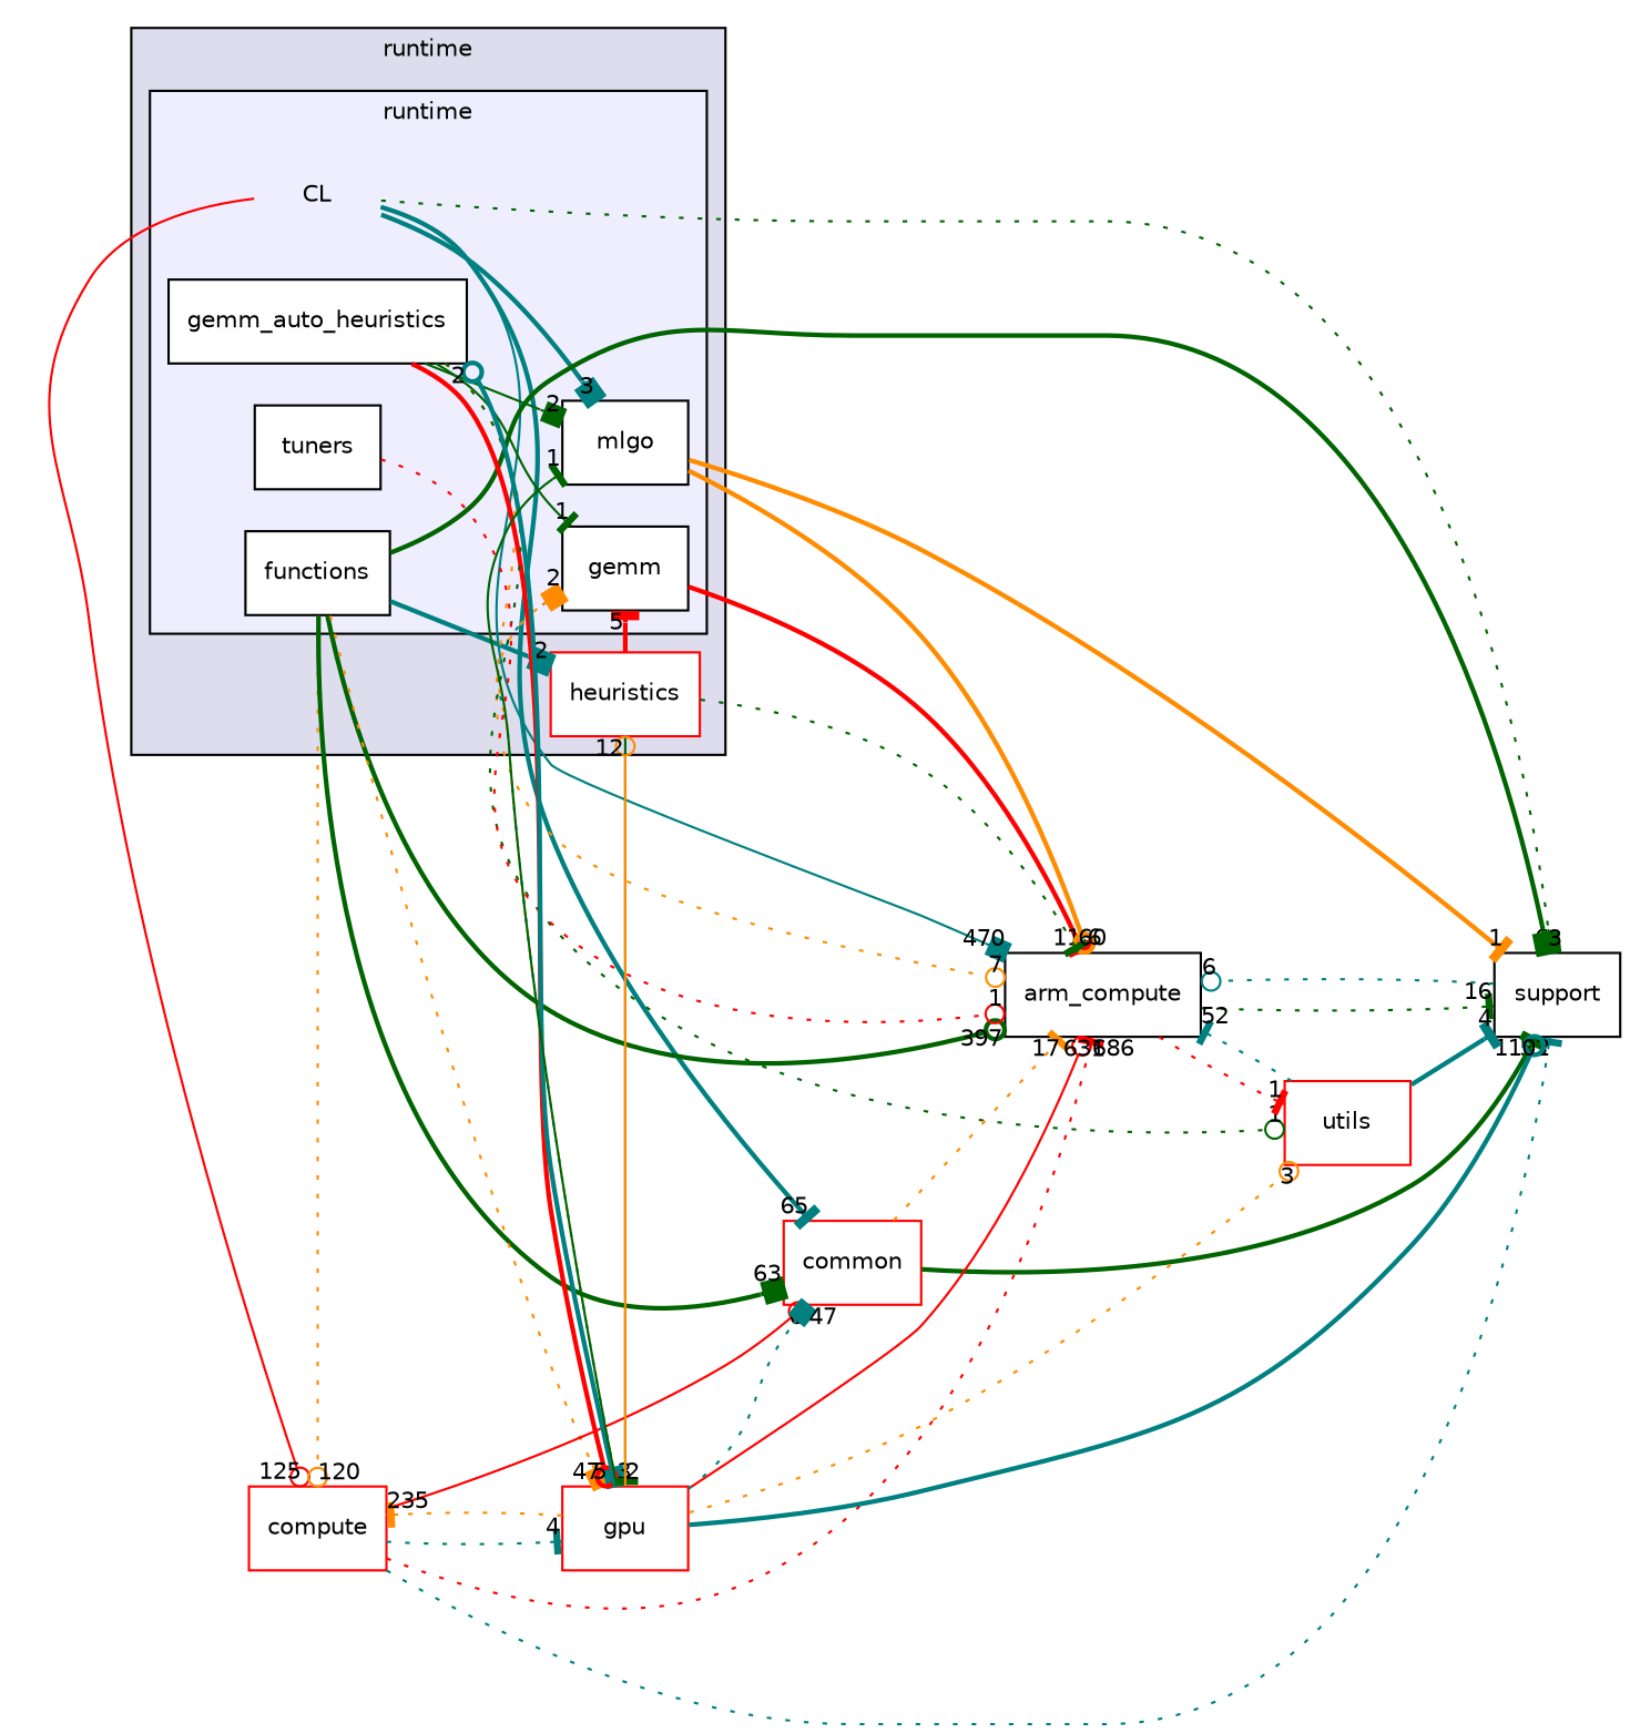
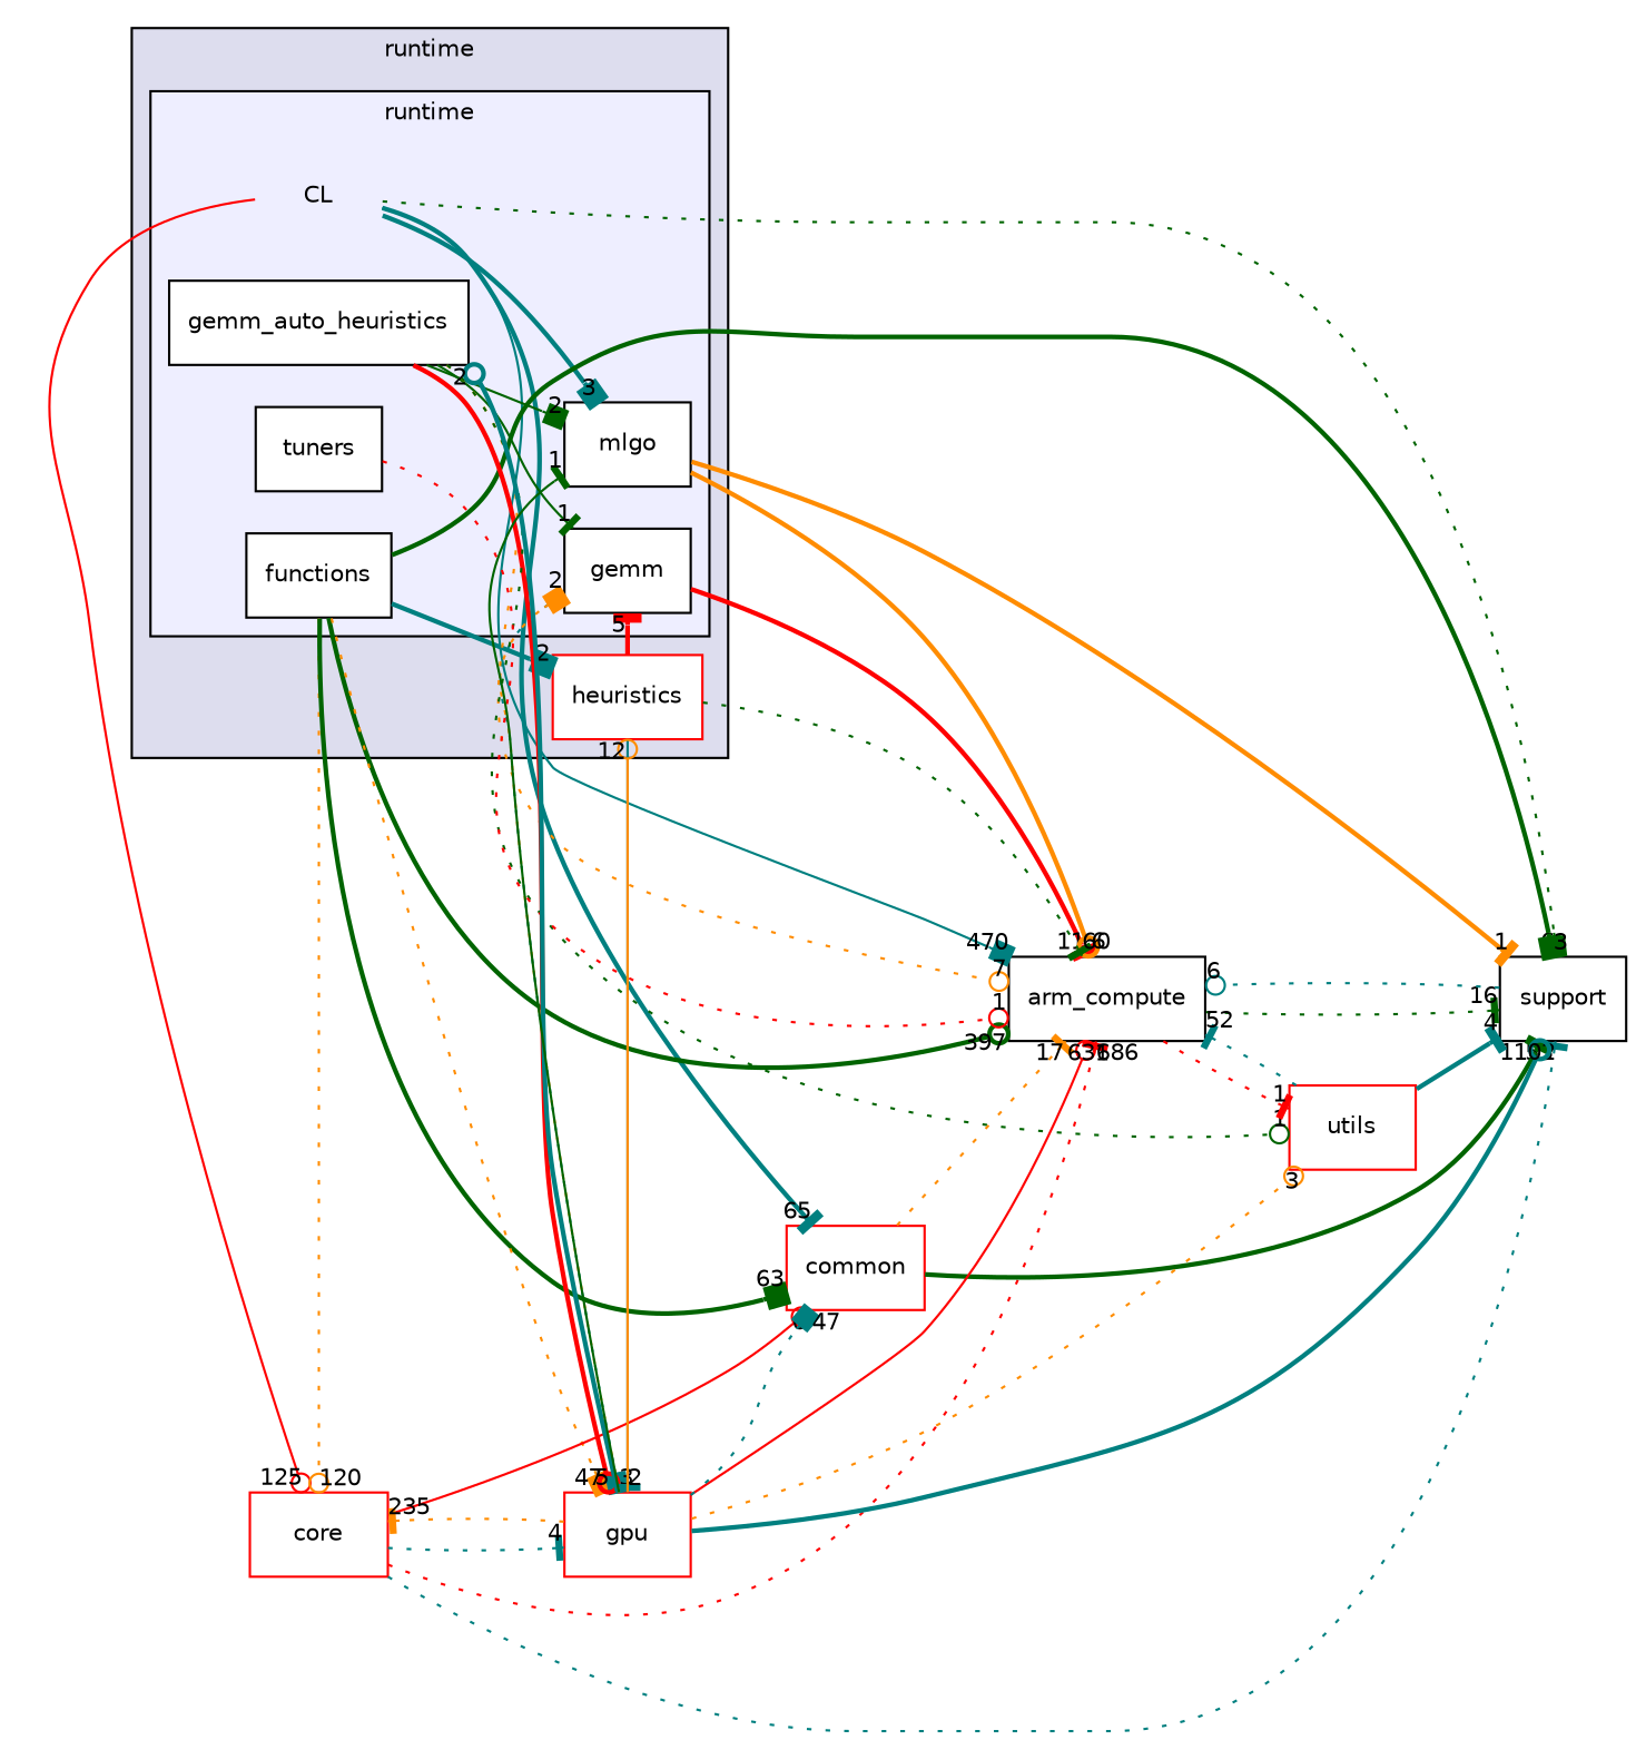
  digraph {
    compound=true
    rankdir=LR
    node [fontname=Helvetica fontsize=10 shape=box fillcolor=white style=filled]
    edge [arrowhead=tee color=teal headlabel=2 labeldistance=1.5 labelfontname=Helvetica labelfontsize=10 style=dotted]
    n1 [label=CL shape=plaintext fillcolor="" style=""]
    n2 [label=functions]
    n3 [label=gemm]
    n4 [label=gemm_auto_heuristics]
    n5 [label=mlgo]
    n6 [label=tuners]
    n7 [color=red label=heuristics]
    n8 [color=black label=arm_compute]
-   n9 [color=red label=compute]
+   n9 [color=red label=core]
    n10 [label=support fillcolor="" style=""]
    n11 [color=red label=common]
    n12 [color=red label=gpu]
    n13 [color=red label=utils]
    subgraph cluster_1 {
      bgcolor="#ddddee"
      fontname=Helvetica
      fontsize=10
      label=runtime
      pencolor=black
      n7
      subgraph cluster_2 {
        bgcolor="#eeeeff"
        fontname=Helvetica
        fontsize=10
        label=runtime
        pencolor=black
        n1
        n2
        n3
        n4
        n5
        n6
      }
    }
    n1 -> n5 [arrowhead=box headlabel=3 style=bold]
    n1 -> n8 [arrowhead=box headlabel=470 style=solid]
    n1 -> n9 [arrowhead=odot color=red headlabel=125 style=solid]
    n1 -> n10 [arrowhead=box color=darkgreen headlabel=6]
    n1 -> n11 [headlabel=65 style=bold]
    n2 -> n7 [arrowhead=box style=bold]
    n2 -> n8 [arrowhead=odot color=darkgreen headlabel=397 style=bold]
    n2 -> n9 [arrowhead=odot color=darkorange headlabel=120]
    n2 -> n10 [arrowhead=box color=darkgreen headlabel=3 style=bold]
    n2 -> n11 [arrowhead=box color=darkgreen headlabel=63 style=bold]
    n2 -> n12 [arrowhead=box color=darkorange headlabel=47]
    n3 -> n8 [color=red headlabel=11 style=bold]
    n3 -> n12 [arrowhead=box headlabel=3]
    n4 -> n3 [color=darkgreen headlabel=1 style=solid]
    n4 -> n5 [arrowhead=box color=darkgreen style=solid]
    n4 -> n8 [arrowhead=odot color=darkorange headlabel=7]
    n4 -> n12 [arrowhead=odot color=red headlabel=5 style=bold]
    n4 -> n13 [arrowhead=odot color=darkgreen headlabel=1]
    n5 -> n8 [arrowhead=odot color=darkorange headlabel=6 style=bold]
    n5 -> n10 [color=darkorange headlabel=1 style=bold]
    n6 -> n8 [arrowhead=odot color=red headlabel=1]
    n7 -> n3 [color=red headlabel=5 style=bold]
    n7 -> n8 [color=darkgreen headlabel=60]
-   n7 -> n12 [color=darkgreen style=solid]
+   n7 -> n12 [style=solid]
    n8 -> n10 [color=darkgreen headlabel=16]
    n8 -> n13 [color=red headlabel=1]
    n9 -> n8 [color=red headlabel=686]
    n9 -> n10 [headlabel=55]
    n9 -> n11 [arrowhead=odot color=red headlabel=6 style=solid]
    n9 -> n12 [headlabel=4]
    n10 -> n8 [arrowhead=odot headlabel=6]
    n11 -> n8 [color=darkorange headlabel=17]
    n11 -> n10 [color=darkgreen style=bold]
    n12 -> n3 [arrowhead=box color=darkorange]
    n12 -> n4 [arrowhead=odot style=bold]
    n12 -> n5 [color=darkgreen headlabel=1 style=solid]
    n12 -> n7 [arrowhead=odot color=darkorange headlabel=12 style=solid]
    n12 -> n8 [arrowhead=odot color=red headlabel=631 style=solid]
    n12 -> n9 [color=darkorange headlabel=235]
    n12 -> n10 [arrowhead=odot headlabel=110 style=bold]
    n12 -> n11 [arrowhead=box headlabel=47]
    n12 -> n13 [arrowhead=odot color=darkorange headlabel=3]
    n13 -> n8 [headlabel=52]
    n13 -> n10 [headlabel=4 style=bold]
  }
